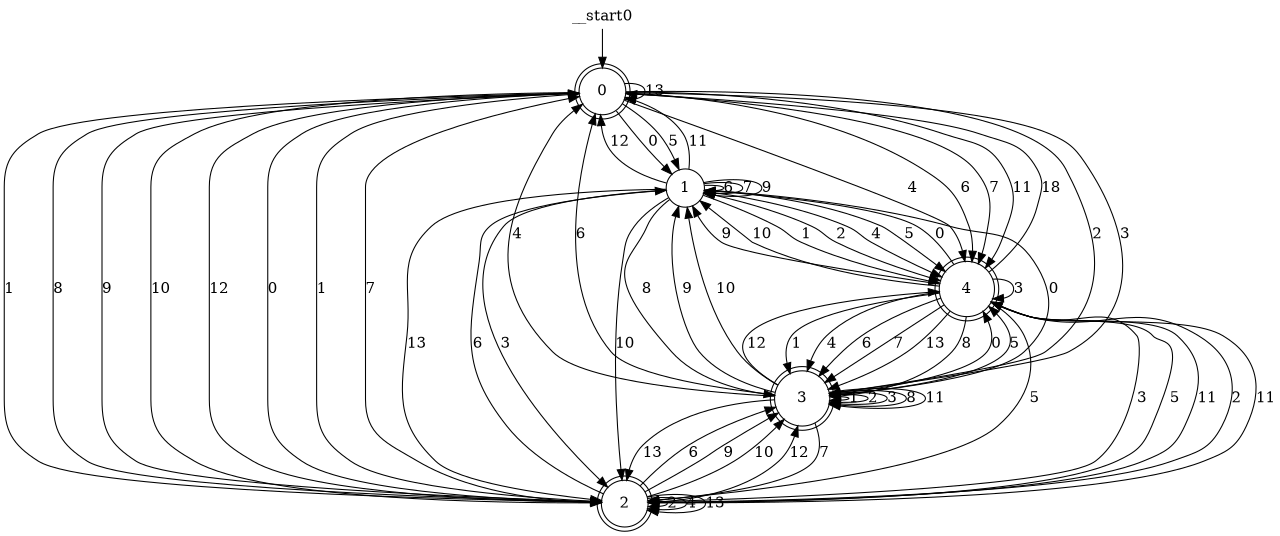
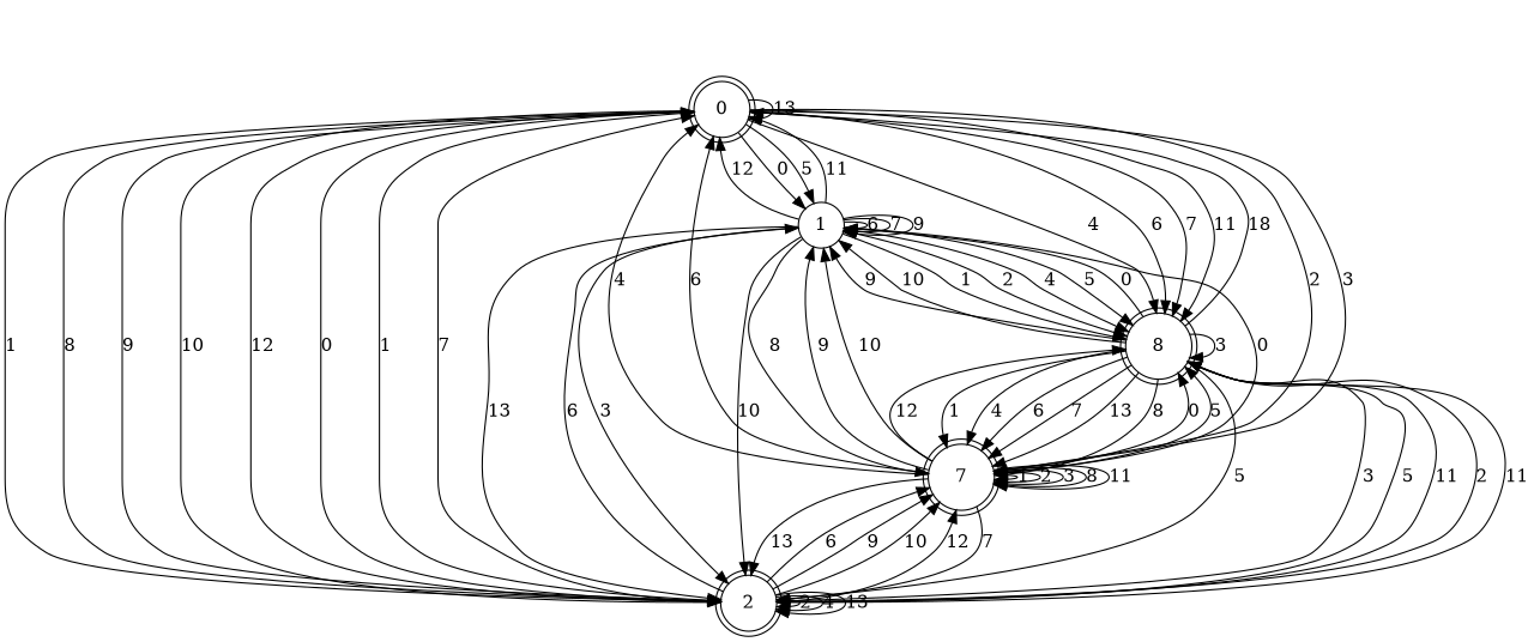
  digraph {
    node [shape=doublecircle]
    n1 [label=0]
    n2 [label=1 shape=circle]
    n3 [label=2]
-   n4 [label=3]
-   n5 [label=4]
-   __start0 [height=0 shape=none width=0]
+   n4 [label=7]
+   n5 [label=8]
    n1 -> n1 [label=13]
    n1 -> n2 [label=0]
    n1 -> n2 [label=5]
    n1 -> n3 [label=1]
    n1 -> n3 [label=8]
    n1 -> n3 [label=9]
    n1 -> n3 [label=10]
    n1 -> n3 [label=12]
    n1 -> n4 [label=2]
    n1 -> n4 [label=3]
    n1 -> n5 [label=4]
    n1 -> n5 [label=6]
    n1 -> n5 [label=7]
    n1 -> n5 [label=11]
    n2 -> n1 [label=11]
    n2 -> n1 [label=12]
    n2 -> n2 [label=6]
    n2 -> n2 [label=7]
    n2 -> n2 [label=9]
    n2 -> n3 [label=3]
    n2 -> n3 [label=10]
    n2 -> n3 [label=13]
    n2 -> n4 [label=0]
    n2 -> n4 [label=8]
    n2 -> n5 [label=1]
    n2 -> n5 [label=2]
    n2 -> n5 [label=4]
    n2 -> n5 [label=5]
    n3 -> n1 [label=0]
    n3 -> n1 [label=1]
    n3 -> n1 [label=7]
    n3 -> n2 [label=6]
    n3 -> n3 [label=2]
    n3 -> n3 [label=4]
    n3 -> n3 [label=13]
    n3 -> n4 [label=6]
    n3 -> n4 [label=9]
    n3 -> n4 [label=10]
    n3 -> n4 [label=12]
    n3 -> n5 [label=3]
    n3 -> n5 [label=5]
    n3 -> n5 [label=11]
    n4 -> n1 [label=4]
    n4 -> n1 [label=6]
    n4 -> n2 [label=9]
    n4 -> n2 [label=10]
    n4 -> n3 [label=7]
    n4 -> n3 [label=13]
    n4 -> n4 [label=1]
    n4 -> n4 [label=2]
    n4 -> n4 [label=3]
    n4 -> n4 [label=8]
    n4 -> n4 [label=11]
    n4 -> n5 [label=0]
    n4 -> n5 [label=5]
    n4 -> n5 [label=12]
    n5 -> n1 [label=18]
    n5 -> n2 [label=0]
    n5 -> n2 [label=9]
    n5 -> n2 [label=10]
    n5 -> n3 [label=2]
    n5 -> n3 [label=5]
    n5 -> n3 [label=11]
    n5 -> n4 [label=1]
    n5 -> n4 [label=4]
    n5 -> n4 [label=6]
    n5 -> n4 [label=7]
    n5 -> n4 [label=8]
    n5 -> n4 [label=13]
    n5 -> n5 [label=3]
-   __start0 -> n1
  }
